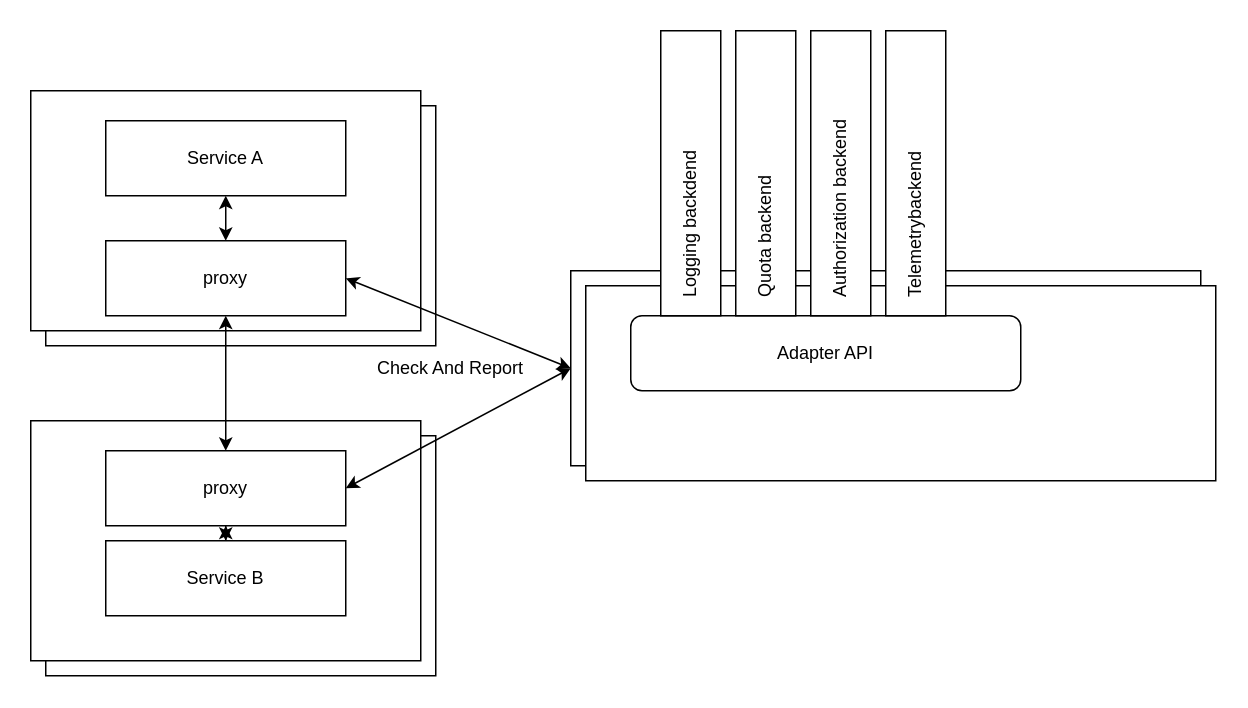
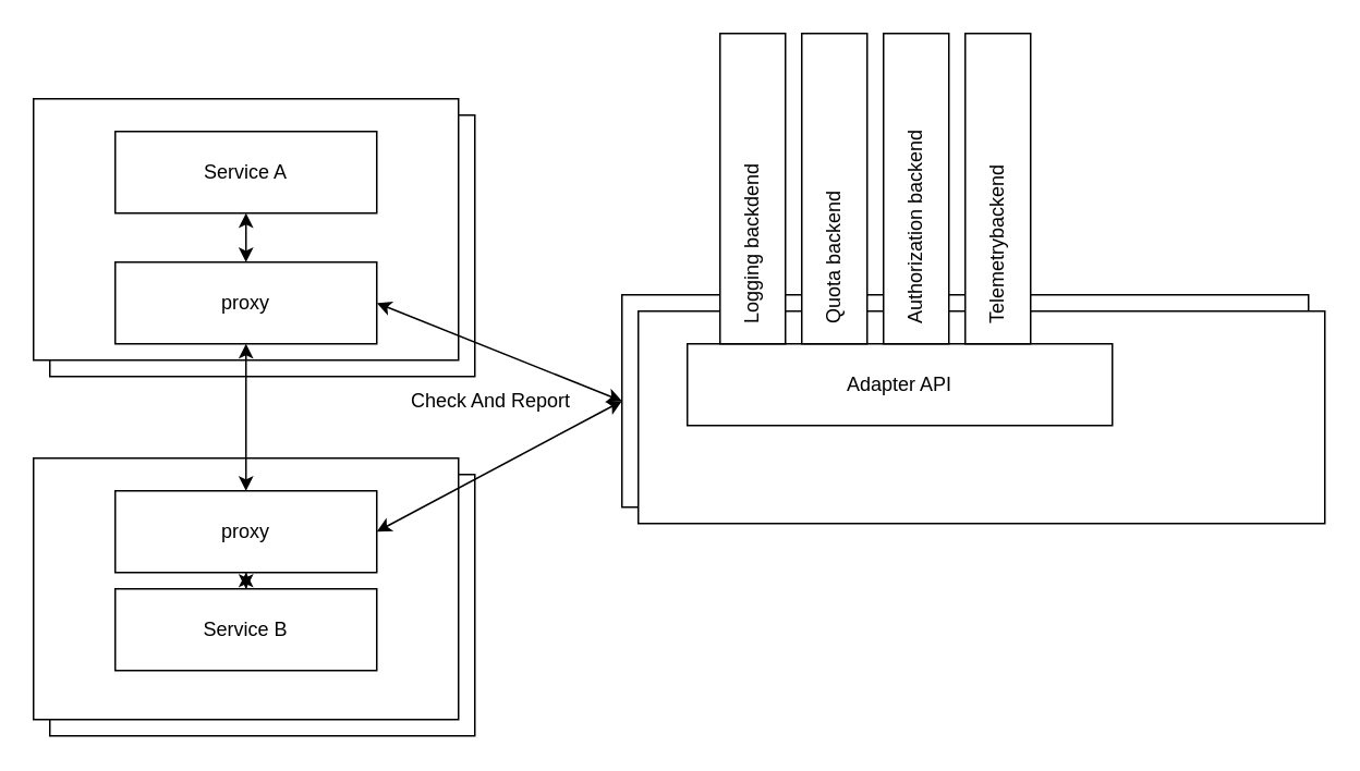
  <mxCell id="0" />
  <mxCell id="1" parent="0" />
  <mxCell id="2" value="" style="rounded=0;whiteSpace=wrap;html=1;" vertex="1" parent="1"><mxGeometry x="30" y="70" width="260" height="160" as="geometry" /></mxCell>
  <mxCell id="3" value="" style="rounded=0;whiteSpace=wrap;html=1;" vertex="1" parent="1"><mxGeometry x="20" y="60" width="260" height="160" as="geometry" /></mxCell>
  <mxCell id="4" value="" style="rounded=0;whiteSpace=wrap;html=1;" vertex="1" parent="1"><mxGeometry x="30" y="290" width="260" height="160" as="geometry" /></mxCell>
  <mxCell id="5" value="" style="rounded=0;whiteSpace=wrap;html=1;" vertex="1" parent="1"><mxGeometry x="20" y="280" width="260" height="160" as="geometry" /></mxCell>
  <mxCell id="6" value="Service A" style="rounded=0;whiteSpace=wrap;html=1;" vertex="1" parent="1"><mxGeometry x="70" y="80" width="160" height="50" as="geometry" /></mxCell>
  <mxCell id="7" style="edgeStyle=orthogonalEdgeStyle;rounded=0;orthogonalLoop=1;jettySize=auto;html=1;startArrow=classic;startFill=1;" edge="1" parent="1" source="9" target="14"><mxGeometry relative="1" as="geometry" /></mxCell>
  <mxCell id="8" style="edgeStyle=none;rounded=0;orthogonalLoop=1;jettySize=auto;html=1;entryX=0;entryY=0.5;entryDx=0;entryDy=0;startArrow=classic;startFill=1;exitX=1;exitY=0.5;exitDx=0;exitDy=0;" edge="1" parent="1" source="9" target="15"><mxGeometry relative="1" as="geometry" /></mxCell>
  <mxCell id="9" value="proxy" style="rounded=0;whiteSpace=wrap;html=1;" vertex="1" parent="1"><mxGeometry x="70" y="300" width="160" height="50" as="geometry" /></mxCell>
  <mxCell id="10" style="edgeStyle=orthogonalEdgeStyle;rounded=0;orthogonalLoop=1;jettySize=auto;html=1;entryX=0.5;entryY=0;entryDx=0;entryDy=0;startArrow=classic;startFill=1;" edge="1" parent="1" source="13" target="9"><mxGeometry relative="1" as="geometry" /></mxCell>
  <mxCell id="11" style="edgeStyle=orthogonalEdgeStyle;rounded=0;orthogonalLoop=1;jettySize=auto;html=1;startArrow=classic;startFill=1;" edge="1" parent="1" source="13" target="6"><mxGeometry relative="1" as="geometry" /></mxCell>
  <mxCell id="12" style="rounded=0;orthogonalLoop=1;jettySize=auto;html=1;entryX=0;entryY=0.5;entryDx=0;entryDy=0;startArrow=classic;startFill=1;exitX=1;exitY=0.5;exitDx=0;exitDy=0;" edge="1" parent="1" source="13" target="15"><mxGeometry relative="1" as="geometry" /></mxCell>
  <mxCell id="13" value="proxy" style="rounded=0;whiteSpace=wrap;html=1;" vertex="1" parent="1"><mxGeometry x="70" y="160" width="160" height="50" as="geometry" /></mxCell>
  <mxCell id="14" value="Service B" style="rounded=0;whiteSpace=wrap;html=1;" vertex="1" parent="1"><mxGeometry x="70" y="360" width="160" height="50" as="geometry" /></mxCell>
  <mxCell id="15" value="" style="rounded=0;whiteSpace=wrap;html=1;" vertex="1" parent="1"><mxGeometry x="380" y="180" width="420" height="130" as="geometry" /></mxCell>
  <mxCell id="16" value="" style="rounded=0;whiteSpace=wrap;html=1;" vertex="1" parent="1"><mxGeometry x="390" y="190" width="420" height="130" as="geometry" /></mxCell>
- <mxCell id="17" value="Adapter API" style="whiteSpace=wrap;html=1;rounded=1;" vertex="1" parent="1"><mxGeometry x="420" y="210" width="260" height="50" as="geometry" /></mxCell>
+ <mxCell id="17" value="Adapter API" style="rounded=0;whiteSpace=wrap;html=1;" vertex="1" parent="1"><mxGeometry x="420" y="210" width="260" height="50" as="geometry" /></mxCell>
  <mxCell id="18" value="" style="rounded=0;whiteSpace=wrap;html=1;" vertex="1" parent="1"><mxGeometry x="440" y="20" width="40" height="190" as="geometry" /></mxCell>
  <mxCell id="19" value="" style="rounded=0;whiteSpace=wrap;html=1;" vertex="1" parent="1"><mxGeometry x="490" y="20" width="40" height="190" as="geometry" /></mxCell>
  <mxCell id="20" value="" style="rounded=0;whiteSpace=wrap;html=1;" vertex="1" parent="1"><mxGeometry x="540" y="20" width="40" height="190" as="geometry" /></mxCell>
  <mxCell id="21" value="" style="rounded=0;whiteSpace=wrap;html=1;" vertex="1" parent="1"><mxGeometry x="590" y="20" width="40" height="190" as="geometry" /></mxCell>
  <mxCell id="22" value="Check And Report" style="text;html=1;strokeColor=none;fillColor=none;align=center;verticalAlign=middle;whiteSpace=wrap;rounded=0;" vertex="1" parent="1"><mxGeometry x="240" y="232.5" width="120" height="25" as="geometry" /></mxCell>
  <mxCell id="23" value="Logging backdend" style="text;html=1;strokeColor=none;fillColor=none;align=left;verticalAlign=middle;whiteSpace=wrap;rounded=0;horizontal=0;" vertex="1" parent="1"><mxGeometry x="440" y="20" width="40" height="180" as="geometry" /></mxCell>
  <mxCell id="24" value="Quota backend" style="text;html=1;strokeColor=none;fillColor=none;align=left;verticalAlign=middle;whiteSpace=wrap;rounded=0;horizontal=0;" vertex="1" parent="1"><mxGeometry x="490" y="20" width="40" height="180" as="geometry" /></mxCell>
  <mxCell id="25" value="Authorization backend" style="text;html=1;strokeColor=none;fillColor=none;align=left;verticalAlign=middle;whiteSpace=wrap;rounded=0;horizontal=0;" vertex="1" parent="1"><mxGeometry x="540" y="20" width="40" height="180" as="geometry" /></mxCell>
  <mxCell id="26" value="Telemetrybackend" style="text;html=1;strokeColor=none;fillColor=none;align=left;verticalAlign=middle;whiteSpace=wrap;rounded=0;horizontal=0;" vertex="1" parent="1"><mxGeometry x="590" y="20" width="40" height="180" as="geometry" /></mxCell>
